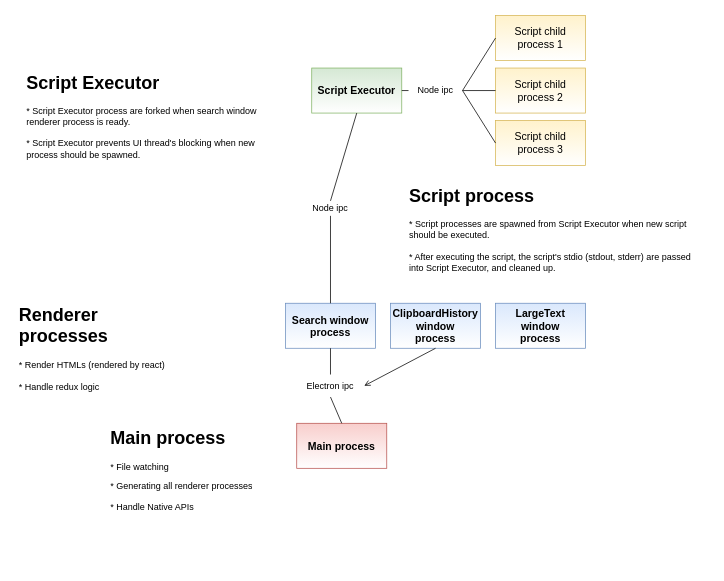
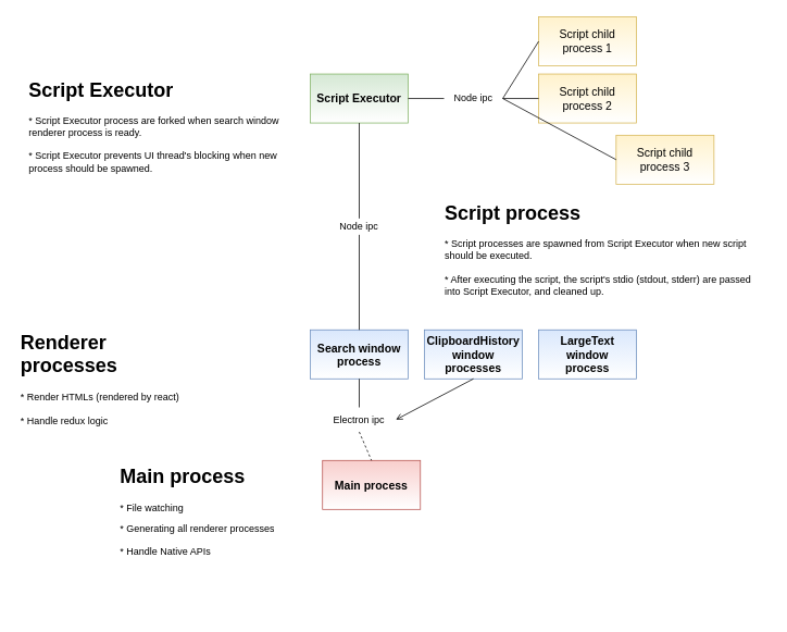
  <mxCell id="0" />
  <mxCell id="1" parent="0" />
  <mxCell id="2" value="Main process" style="rounded=0;whiteSpace=wrap;html=1;fillColor=#f8cecc;strokeColor=#b85450;fontStyle=1;fontSize=14;gradientColor=#ffffff;" parent="1" vertex="1"><mxGeometry x="395" y="563.5" width="120" height="60" as="geometry" /></mxCell>
  <mxCell id="3" value="Search window&lt;br style=&quot;font-size: 14px;&quot;&gt;process" style="rounded=0;whiteSpace=wrap;html=1;fillColor=#dae8fc;strokeColor=#6c8ebf;fontStyle=1;fontSize=14;gradientColor=#ffffff;" parent="1" vertex="1"><mxGeometry x="380" y="403.5" width="120" height="60" as="geometry" /></mxCell>
  <mxCell id="4" value="&lt;h1&gt;Renderer processes&lt;/h1&gt;&lt;div&gt;* Render HTMLs (rendered by&amp;nbsp;&lt;span&gt;react)&lt;/span&gt;&lt;/div&gt;&lt;div&gt;&lt;br&gt;&lt;/div&gt;&lt;div&gt;* Handle redux logic&lt;/div&gt;&lt;div&gt;&lt;br&gt;&lt;/div&gt;" style="text;html=1;strokeColor=none;fillColor=none;spacing=5;spacingTop=-20;whiteSpace=wrap;overflow=hidden;rounded=0;" parent="1" vertex="1"><mxGeometry x="20" y="398.5" width="210" height="185" as="geometry" /></mxCell>
  <mxCell id="5" value="&lt;h1&gt;Main process&lt;/h1&gt;&lt;p&gt;* File watching&lt;/p&gt;&lt;p&gt;&lt;span&gt;* Generating all renderer processes&lt;/span&gt;&lt;/p&gt;&lt;p&gt;* Handle Native APIs&lt;/p&gt;&lt;p&gt;&lt;br&gt;&lt;/p&gt;" style="text;html=1;strokeColor=none;fillColor=none;spacing=5;spacingTop=-20;whiteSpace=wrap;overflow=hidden;rounded=0;" parent="1" vertex="1"><mxGeometry x="142" y="564" width="202" height="188" as="geometry" /></mxCell>
- <mxCell id="6" value="" style="endArrow=none;html=1;exitX=0.5;exitY=1;exitDx=0;exitDy=0;entryX=0.5;entryY=0;entryDx=0;entryDy=0;" parent="1" source="14" target="2" edge="1"><mxGeometry width="50" height="50" relative="1" as="geometry"><mxPoint x="450" y="513.5" as="sourcePoint" /><mxPoint x="313" y="473.5" as="targetPoint" /></mxGeometry></mxCell>
- <mxCell id="7" value="ClipboardHistory window&lt;br style=&quot;font-size: 14px;&quot;&gt;process" style="rounded=0;whiteSpace=wrap;html=1;fillColor=#dae8fc;strokeColor=#6c8ebf;fontStyle=1;fontSize=14;gradientColor=#ffffff;" parent="1" vertex="1"><mxGeometry x="520" y="403.5" width="120" height="60" as="geometry" /></mxCell>
+ <mxCell id="6" value="" style="endArrow=none;html=1;exitX=0.5;exitY=1;exitDx=0;exitDy=0;entryX=0.5;entryY=0;entryDx=0;entryDy=0;dashed=1;" parent="1" source="14" target="2" edge="1"><mxGeometry width="50" height="50" relative="1" as="geometry"><mxPoint x="450" y="513.5" as="sourcePoint" /><mxPoint x="313" y="473.5" as="targetPoint" /></mxGeometry></mxCell>
+ <mxCell id="7" value="ClipboardHistory window&lt;br style=&quot;font-size: 14px;&quot;&gt;processes" style="rounded=0;whiteSpace=wrap;html=1;fillColor=#dae8fc;strokeColor=#6c8ebf;fontStyle=1;fontSize=14;gradientColor=#ffffff;" parent="1" vertex="1"><mxGeometry x="520" y="403.5" width="120" height="60" as="geometry" /></mxCell>
  <mxCell id="8" value="" style="endArrow=open;html=1;exitX=0.5;exitY=1;exitDx=0;exitDy=0;entryX=1;entryY=0.5;entryDx=0;entryDy=0;" parent="1" source="7" target="14" edge="1"><mxGeometry width="50" height="50" relative="1" as="geometry"><mxPoint x="450" y="473.5" as="sourcePoint" /><mxPoint x="450" y="513.5" as="targetPoint" /></mxGeometry></mxCell>
- <mxCell id="9" value="Script Executor" style="rounded=0;whiteSpace=wrap;html=1;fillColor=#d5e8d4;strokeColor=#82b366;fontStyle=1;fontSize=14;gradientColor=#ffffff;" parent="1" vertex="1"><mxGeometry x="415" y="90" width="120" height="60" as="geometry" /></mxCell>
+ <mxCell id="9" value="Script Executor" style="rounded=0;whiteSpace=wrap;html=1;fillColor=#d5e8d4;strokeColor=#82b366;fontStyle=1;fontSize=14;gradientColor=#ffffff;" parent="1" vertex="1"><mxGeometry x="380" y="90" width="120" height="60" as="geometry" /></mxCell>
  <mxCell id="10" value="" style="endArrow=none;html=1;exitX=0.5;exitY=1;exitDx=0;exitDy=0;entryX=0.5;entryY=0;entryDx=0;entryDy=0;" parent="1" source="16" target="3" edge="1"><mxGeometry width="50" height="50" relative="1" as="geometry"><mxPoint x="450" y="372.5" as="sourcePoint" /><mxPoint x="450" y="472.5" as="targetPoint" /></mxGeometry></mxCell>
  <mxCell id="11" value="Script child process 1" style="rounded=0;whiteSpace=wrap;html=1;fillColor=#fff2cc;strokeColor=#d6b656;fontSize=14;gradientColor=#ffffff;" parent="1" vertex="1"><mxGeometry x="660" y="20" width="120" height="60" as="geometry" /></mxCell>
  <mxCell id="12" value="Script child process 2" style="rounded=0;whiteSpace=wrap;html=1;fillColor=#fff2cc;strokeColor=#d6b656;fontSize=14;gradientColor=#ffffff;" parent="1" vertex="1"><mxGeometry x="660" y="90" width="120" height="60" as="geometry" /></mxCell>
- <mxCell id="13" value="Script child process 3" style="rounded=0;whiteSpace=wrap;html=1;fillColor=#fff2cc;strokeColor=#d6b656;fontSize=14;gradientColor=#ffffff;" parent="1" vertex="1"><mxGeometry x="660" y="160" width="120" height="60" as="geometry" /></mxCell>
+ <mxCell id="13" value="Script child process 3" style="rounded=0;whiteSpace=wrap;html=1;fillColor=#fff2cc;strokeColor=#d6b656;fontSize=14;gradientColor=#ffffff;" parent="1" vertex="1"><mxGeometry x="755" y="165" width="120" height="60" as="geometry" /></mxCell>
  <mxCell id="14" value="Electron ipc" style="text;html=1;strokeColor=none;fillColor=none;align=center;verticalAlign=middle;whiteSpace=wrap;rounded=0;" parent="1" vertex="1"><mxGeometry x="395" y="498.5" width="90" height="30" as="geometry" /></mxCell>
  <mxCell id="15" value="" style="endArrow=none;html=1;exitX=0.5;exitY=1;exitDx=0;exitDy=0;entryX=0.5;entryY=0;entryDx=0;entryDy=0;" parent="1" source="3" target="14" edge="1"><mxGeometry width="50" height="50" relative="1" as="geometry"><mxPoint x="440" y="463.5" as="sourcePoint" /><mxPoint x="440" y="563.5" as="targetPoint" /></mxGeometry></mxCell>
  <mxCell id="16" value="Node ipc" style="text;html=1;strokeColor=none;fillColor=none;align=center;verticalAlign=middle;whiteSpace=wrap;rounded=0;" parent="1" vertex="1"><mxGeometry x="405" y="267" width="70" height="20" as="geometry" /></mxCell>
  <mxCell id="17" value="" style="endArrow=none;html=1;exitX=0.5;exitY=1;exitDx=0;exitDy=0;entryX=0.5;entryY=0;entryDx=0;entryDy=0;" parent="1" source="9" target="16" edge="1"><mxGeometry width="50" height="50" relative="1" as="geometry"><mxPoint x="440" y="160" as="sourcePoint" /><mxPoint x="440" y="320" as="targetPoint" /></mxGeometry></mxCell>
  <mxCell id="18" value="&lt;h1&gt;Script Executor&lt;/h1&gt;&lt;div&gt;* Script Executor process are forked when search window renderer process is ready.&lt;/div&gt;&lt;div&gt;&lt;br&gt;&lt;/div&gt;&lt;div&gt;* Script Executor prevents UI thread's blocking when new process should be spawned.&lt;/div&gt;&lt;div&gt;&lt;br&gt;&lt;/div&gt;&lt;div&gt;&lt;br&gt;&lt;/div&gt;" style="text;html=1;strokeColor=none;fillColor=none;spacing=5;spacingTop=-20;whiteSpace=wrap;overflow=hidden;rounded=0;" parent="1" vertex="1"><mxGeometry x="30" y="90" width="330" height="130" as="geometry" /></mxCell>
  <mxCell id="19" value="" style="endArrow=none;html=1;exitX=1;exitY=0.5;exitDx=0;exitDy=0;entryX=0;entryY=0.5;entryDx=0;entryDy=0;" parent="1" source="9" target="20" edge="1"><mxGeometry width="50" height="50" relative="1" as="geometry"><mxPoint x="450" y="170" as="sourcePoint" /><mxPoint x="450" y="240" as="targetPoint" /></mxGeometry></mxCell>
  <mxCell id="20" value="Node ipc" style="text;html=1;strokeColor=none;fillColor=none;align=center;verticalAlign=middle;whiteSpace=wrap;rounded=0;" parent="1" vertex="1"><mxGeometry x="544" y="105" width="72" height="30" as="geometry" /></mxCell>
  <mxCell id="21" value="" style="endArrow=none;html=1;exitX=0;exitY=0.5;exitDx=0;exitDy=0;entryX=1;entryY=0.5;entryDx=0;entryDy=0;" parent="1" source="11" target="20" edge="1"><mxGeometry width="50" height="50" relative="1" as="geometry"><mxPoint x="510" y="140" as="sourcePoint" /><mxPoint x="539" y="130" as="targetPoint" /></mxGeometry></mxCell>
  <mxCell id="22" value="" style="endArrow=none;html=1;exitX=0;exitY=0.5;exitDx=0;exitDy=0;entryX=1;entryY=0.5;entryDx=0;entryDy=0;" parent="1" source="12" target="20" edge="1"><mxGeometry width="50" height="50" relative="1" as="geometry"><mxPoint x="640" y="90" as="sourcePoint" /><mxPoint x="611" y="130" as="targetPoint" /></mxGeometry></mxCell>
  <mxCell id="23" value="" style="endArrow=none;html=1;exitX=0;exitY=0.5;exitDx=0;exitDy=0;entryX=1;entryY=0.5;entryDx=0;entryDy=0;" parent="1" source="13" target="20" edge="1"><mxGeometry width="50" height="50" relative="1" as="geometry"><mxPoint x="640" y="160" as="sourcePoint" /><mxPoint x="611" y="130" as="targetPoint" /></mxGeometry></mxCell>
  <mxCell id="24" value="&lt;h1&gt;Script process&lt;/h1&gt;&lt;div&gt;* Script processes are spawned from Script Executor when new script should be executed.&lt;/div&gt;&lt;div&gt;&lt;br&gt;&lt;/div&gt;&lt;div&gt;* After executing the script, the script's stdio (stdout, stderr) are passed into Script Executor, and cleaned up.&lt;/div&gt;&lt;div&gt;&lt;br&gt;&lt;/div&gt;&lt;div&gt;&lt;br&gt;&lt;/div&gt;" style="text;html=1;strokeColor=none;fillColor=none;spacing=5;spacingTop=-20;whiteSpace=wrap;overflow=hidden;rounded=0;" parent="1" vertex="1"><mxGeometry x="540" y="241" width="403" height="180" as="geometry" /></mxCell>
  <mxCell id="25" value="LargeText&lt;br style=&quot;font-size: 14px;&quot;&gt;window&lt;br style=&quot;font-size: 14px;&quot;&gt;process" style="rounded=0;whiteSpace=wrap;html=1;fillColor=#dae8fc;strokeColor=#6c8ebf;fontStyle=1;fontSize=14;gradientColor=#ffffff;" parent="1" vertex="1"><mxGeometry x="660" y="403.5" width="120" height="60" as="geometry" /></mxCell>
  <mxCell id="26" style="edgeStyle=orthogonalEdgeStyle;rounded=0;orthogonalLoop=1;jettySize=auto;html=1;exitX=0.5;exitY=1;exitDx=0;exitDy=0;" parent="1" source="16" target="16" edge="1"><mxGeometry relative="1" as="geometry" /></mxCell>
